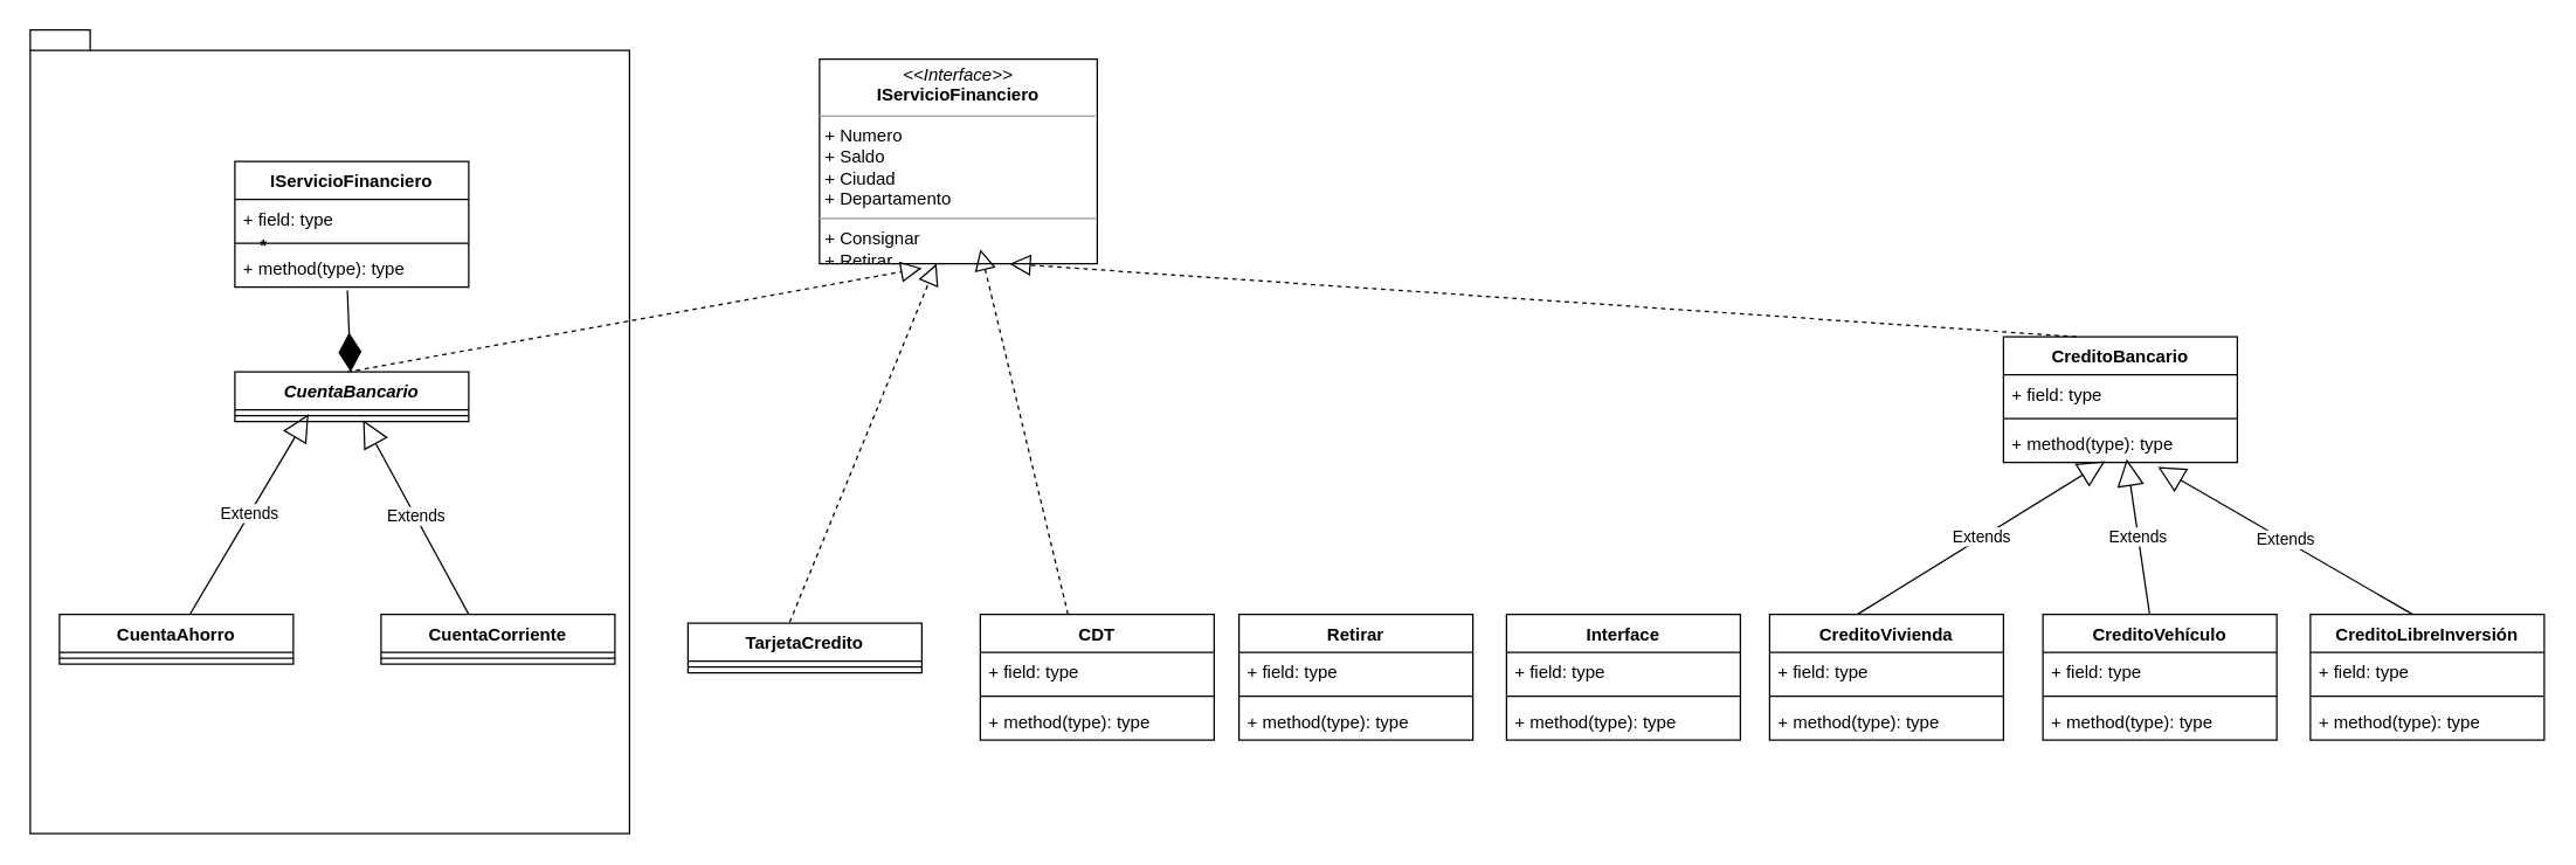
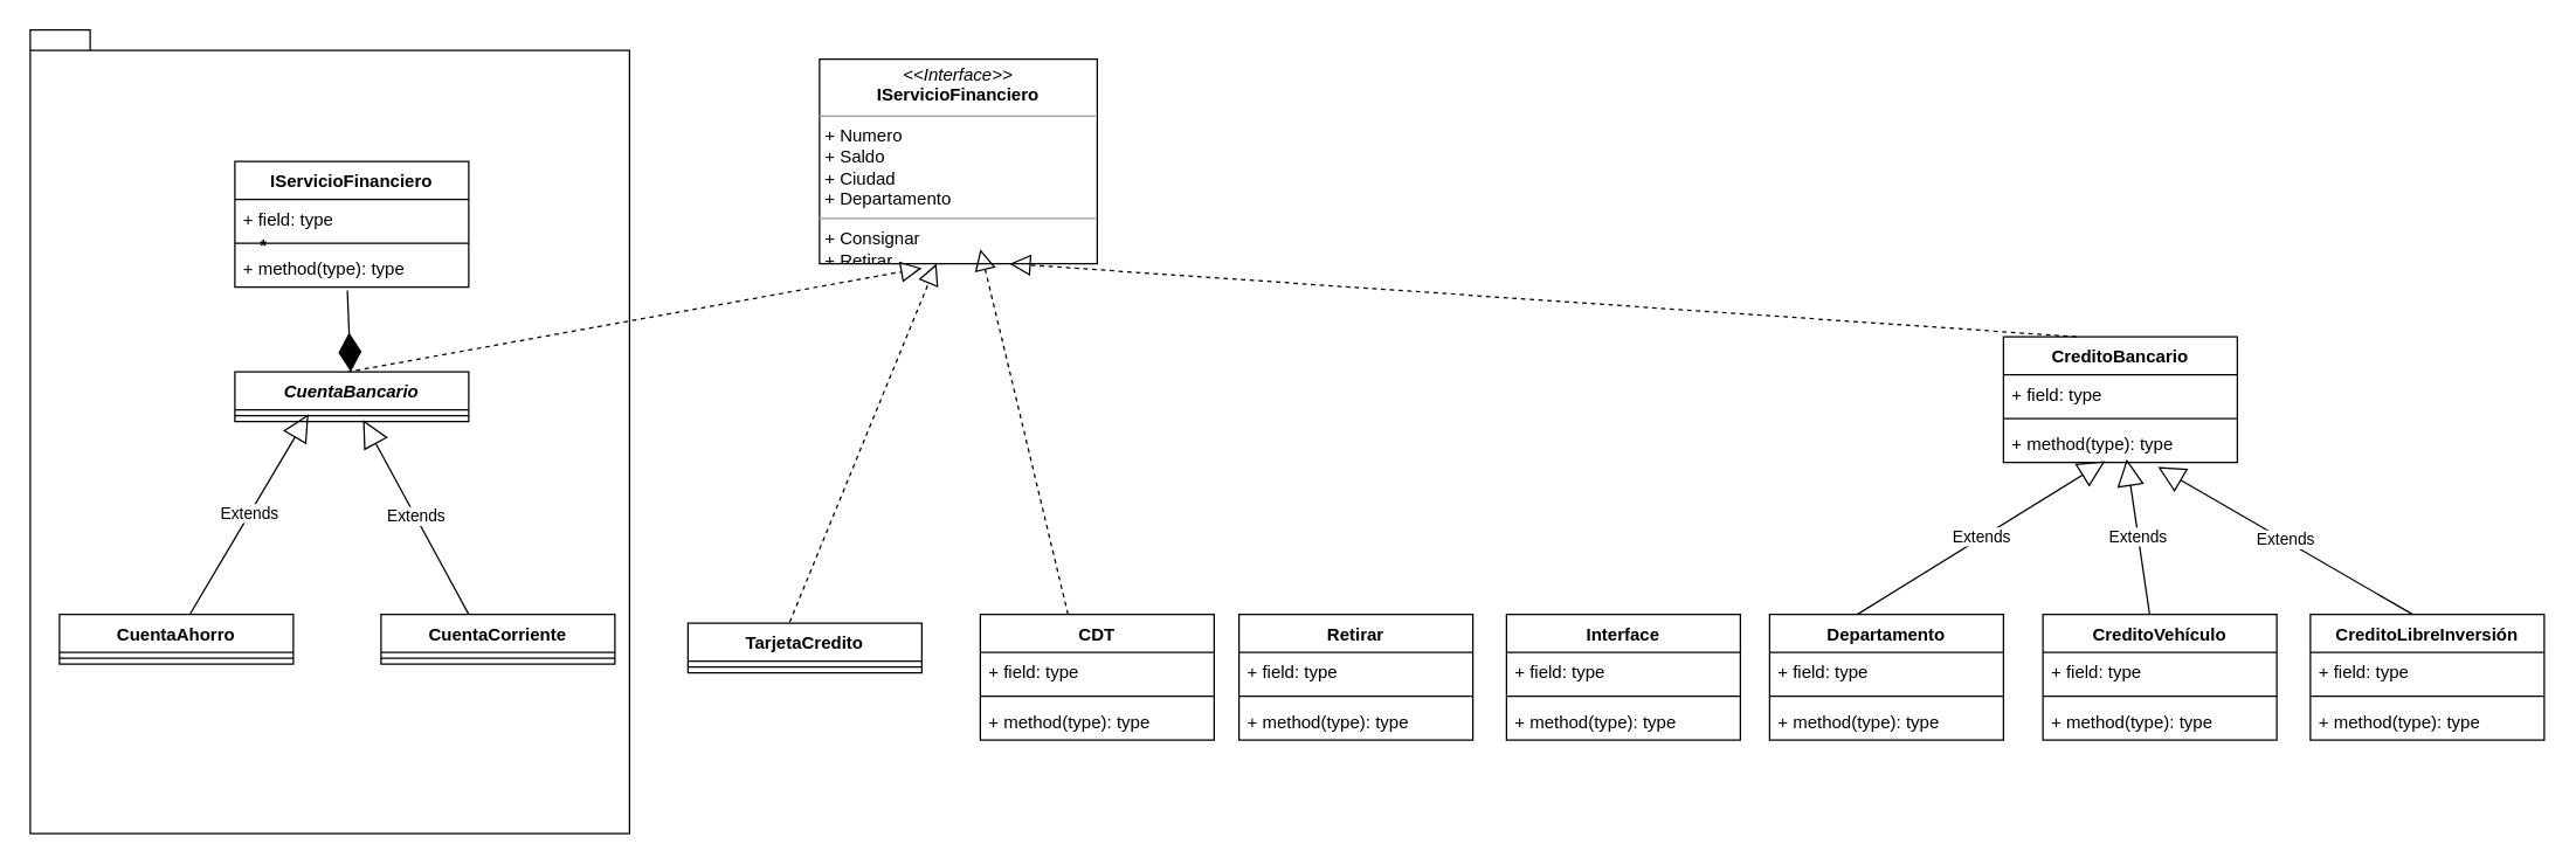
  <mxCell id="0" />
  <mxCell id="1" parent="0" />
  <mxCell id="2" value="" style="shape=folder;fontStyle=1;spacingTop=10;tabWidth=40;tabHeight=14;tabPosition=left;html=1;" vertex="1" parent="1"><mxGeometry width="410" height="550" as="geometry" x="20" y="20" /></mxCell>
  <mxCell id="3" value="Extends" style="endArrow=block;endSize=16;endFill=0;html=1;entryX=0.315;entryY=0.375;entryDx=0;entryDy=0;entryPerimeter=0;exitX=0.558;exitY=-0.004;exitDx=0;exitDy=0;exitPerimeter=0;" edge="1" parent="1" source="6" target="12"><mxGeometry width="160" relative="1" as="geometry"><mxPoint x="100" y="335" as="sourcePoint" /><mxPoint x="214.08" y="337.01" as="targetPoint" /></mxGeometry></mxCell>
  <mxCell id="4" value="&lt;p style=&quot;margin: 0px ; margin-top: 4px ; text-align: center&quot;&gt;&lt;i&gt;&amp;lt;&amp;lt;Interface&amp;gt;&amp;gt;&lt;/i&gt;&lt;br&gt;&lt;b&gt;IServicioFinanciero&lt;/b&gt;&lt;/p&gt;&lt;hr size=&quot;1&quot;&gt;&lt;p style=&quot;margin: 0px ; margin-left: 4px&quot;&gt;+ Numero&lt;br&gt;+ Saldo&lt;/p&gt;&lt;p style=&quot;margin: 0px ; margin-left: 4px&quot;&gt;+ Ciudad&lt;/p&gt;&lt;p style=&quot;margin: 0px ; margin-left: 4px&quot;&gt;+ Departamento&lt;/p&gt;&lt;hr size=&quot;1&quot;&gt;&lt;p style=&quot;margin: 0px ; margin-left: 4px&quot;&gt;+ Consignar&lt;br&gt;+ Retirar&lt;/p&gt;&lt;p style=&quot;margin: 0px ; margin-left: 4px&quot;&gt;+ Trasladar&lt;/p&gt;" style="verticalAlign=top;align=left;overflow=fill;fontSize=12;fontFamily=Helvetica;html=1;" vertex="1" parent="1"><mxGeometry x="560" y="40" width="190" height="140" as="geometry" /></mxCell>
  <mxCell id="5" value="" style="endArrow=block;dashed=1;endFill=0;endSize=12;html=1;exitX=0.444;exitY=0.035;exitDx=0;exitDy=0;exitPerimeter=0;" edge="1" parent="1" source="11"><mxGeometry width="160" relative="1" as="geometry"><mxPoint x="210" y="150" as="sourcePoint" /><mxPoint x="630" y="183" as="targetPoint" /></mxGeometry></mxCell>
  <mxCell id="6" value="CuentaAhorro" style="swimlane;fontStyle=1;align=center;verticalAlign=top;childLayout=stackLayout;horizontal=1;startSize=26;horizontalStack=0;resizeParent=1;resizeParentMax=0;resizeLast=0;collapsible=1;marginBottom=0;" vertex="1" parent="1"><mxGeometry x="40" y="420" width="160" height="34" as="geometry" /></mxCell>
  <mxCell id="7" value="" style="line;strokeWidth=1;fillColor=none;align=left;verticalAlign=middle;spacingTop=-1;spacingLeft=3;spacingRight=3;rotatable=0;labelPosition=right;points=[];portConstraint=eastwest;" vertex="1" parent="6"><mxGeometry y="26" width="160" height="8" as="geometry" /></mxCell>
  <mxCell id="8" value="CuentaCorriente" style="swimlane;fontStyle=1;align=center;verticalAlign=top;childLayout=stackLayout;horizontal=1;startSize=26;horizontalStack=0;resizeParent=1;resizeParentMax=0;resizeLast=0;collapsible=1;marginBottom=0;" vertex="1" parent="1"><mxGeometry x="260" y="420" width="160" height="34" as="geometry" /></mxCell>
  <mxCell id="9" value="Extends" style="endArrow=block;endSize=16;endFill=0;html=1;entryX=0.548;entryY=0.875;entryDx=0;entryDy=0;entryPerimeter=0;" edge="1" parent="8" target="12"><mxGeometry width="160" relative="1" as="geometry"><mxPoint x="60" as="sourcePoint" /><mxPoint x="-32.64" y="-82.99" as="targetPoint" /></mxGeometry></mxCell>
  <mxCell id="10" value="" style="line;strokeWidth=1;fillColor=none;align=left;verticalAlign=middle;spacingTop=-1;spacingLeft=3;spacingRight=3;rotatable=0;labelPosition=right;points=[];portConstraint=eastwest;" vertex="1" parent="8"><mxGeometry y="26" width="160" height="8" as="geometry" /></mxCell>
  <mxCell id="11" value="CuentaBancario" style="swimlane;fontStyle=3;align=center;verticalAlign=top;childLayout=stackLayout;horizontal=1;startSize=26;horizontalStack=0;resizeParent=1;resizeParentMax=0;resizeLast=0;collapsible=1;marginBottom=0;" vertex="1" parent="1"><mxGeometry x="160" y="254" width="160" height="34" as="geometry" /></mxCell>
  <mxCell id="12" value="" style="line;strokeWidth=1;fillColor=none;align=left;verticalAlign=middle;spacingTop=-1;spacingLeft=3;spacingRight=3;rotatable=0;labelPosition=right;points=[];portConstraint=eastwest;" vertex="1" parent="11"><mxGeometry y="26" width="160" height="8" as="geometry" /></mxCell>
  <mxCell id="13" value="TarjetaCredito" style="swimlane;fontStyle=1;align=center;verticalAlign=top;childLayout=stackLayout;horizontal=1;startSize=26;horizontalStack=0;resizeParent=1;resizeParentMax=0;resizeLast=0;collapsible=1;marginBottom=0;" vertex="1" parent="1"><mxGeometry x="470" y="426" width="160" height="34" as="geometry" /></mxCell>
  <mxCell id="14" value="" style="line;strokeWidth=1;fillColor=none;align=left;verticalAlign=middle;spacingTop=-1;spacingLeft=3;spacingRight=3;rotatable=0;labelPosition=right;points=[];portConstraint=eastwest;" vertex="1" parent="13"><mxGeometry y="26" width="160" height="8" as="geometry" /></mxCell>
  <mxCell id="15" value="CDT" style="swimlane;fontStyle=1;align=center;verticalAlign=top;childLayout=stackLayout;horizontal=1;startSize=26;horizontalStack=0;resizeParent=1;resizeParentMax=0;resizeLast=0;collapsible=1;marginBottom=0;" vertex="1" parent="1"><mxGeometry x="670" y="420" width="160" height="86" as="geometry" /></mxCell>
  <mxCell id="16" value="" style="endArrow=block;dashed=1;endFill=0;endSize=12;html=1;entryX=0.579;entryY=0.929;entryDx=0;entryDy=0;entryPerimeter=0;" edge="1" parent="15" target="4"><mxGeometry width="160" relative="1" as="geometry"><mxPoint x="60" as="sourcePoint" /><mxPoint x="220" as="targetPoint" /></mxGeometry></mxCell>
  <mxCell id="17" value="+ field: type" style="text;strokeColor=none;fillColor=none;align=left;verticalAlign=top;spacingLeft=4;spacingRight=4;overflow=hidden;rotatable=0;points=[[0,0.5],[1,0.5]];portConstraint=eastwest;" vertex="1" parent="15"><mxGeometry y="26" width="160" height="26" as="geometry" /></mxCell>
  <mxCell id="18" value="" style="line;strokeWidth=1;fillColor=none;align=left;verticalAlign=middle;spacingTop=-1;spacingLeft=3;spacingRight=3;rotatable=0;labelPosition=right;points=[];portConstraint=eastwest;" vertex="1" parent="15"><mxGeometry y="52" width="160" height="8" as="geometry" /></mxCell>
  <mxCell id="19" value="+ method(type): type" style="text;strokeColor=none;fillColor=none;align=left;verticalAlign=top;spacingLeft=4;spacingRight=4;overflow=hidden;rotatable=0;points=[[0,0.5],[1,0.5]];portConstraint=eastwest;" vertex="1" parent="15"><mxGeometry y="60" width="160" height="26" as="geometry" /></mxCell>
  <mxCell id="20" value="" style="endArrow=block;dashed=1;endFill=0;endSize=12;html=1;exitX=0.435;exitY=-0.019;exitDx=0;exitDy=0;exitPerimeter=0;" edge="1" parent="1" source="13"><mxGeometry width="160" relative="1" as="geometry"><mxPoint x="540" y="420" as="sourcePoint" /><mxPoint x="640" y="180" as="targetPoint" /></mxGeometry></mxCell>
  <mxCell id="21" value="Retirar" style="swimlane;fontStyle=1;align=center;verticalAlign=top;childLayout=stackLayout;horizontal=1;startSize=26;horizontalStack=0;resizeParent=1;resizeParentMax=0;resizeLast=0;collapsible=1;marginBottom=0;" vertex="1" parent="1"><mxGeometry x="847" y="420" width="160" height="86" as="geometry" /></mxCell>
  <mxCell id="22" value="+ field: type" style="text;strokeColor=none;fillColor=none;align=left;verticalAlign=top;spacingLeft=4;spacingRight=4;overflow=hidden;rotatable=0;points=[[0,0.5],[1,0.5]];portConstraint=eastwest;" vertex="1" parent="21"><mxGeometry y="26" width="160" height="26" as="geometry" /></mxCell>
  <mxCell id="23" value="" style="line;strokeWidth=1;fillColor=none;align=left;verticalAlign=middle;spacingTop=-1;spacingLeft=3;spacingRight=3;rotatable=0;labelPosition=right;points=[];portConstraint=eastwest;" vertex="1" parent="21"><mxGeometry y="52" width="160" height="8" as="geometry" /></mxCell>
  <mxCell id="24" value="+ method(type): type" style="text;strokeColor=none;fillColor=none;align=left;verticalAlign=top;spacingLeft=4;spacingRight=4;overflow=hidden;rotatable=0;points=[[0,0.5],[1,0.5]];portConstraint=eastwest;" vertex="1" parent="21"><mxGeometry y="60" width="160" height="26" as="geometry" /></mxCell>
  <mxCell id="25" value="Interface" style="swimlane;fontStyle=1;align=center;verticalAlign=top;childLayout=stackLayout;horizontal=1;startSize=26;horizontalStack=0;resizeParent=1;resizeParentMax=0;resizeLast=0;collapsible=1;marginBottom=0;" vertex="1" parent="1"><mxGeometry x="1030" y="420" width="160" height="86" as="geometry" /></mxCell>
  <mxCell id="26" value="+ field: type" style="text;strokeColor=none;fillColor=none;align=left;verticalAlign=top;spacingLeft=4;spacingRight=4;overflow=hidden;rotatable=0;points=[[0,0.5],[1,0.5]];portConstraint=eastwest;" vertex="1" parent="25"><mxGeometry y="26" width="160" height="26" as="geometry" /></mxCell>
  <mxCell id="27" value="" style="line;strokeWidth=1;fillColor=none;align=left;verticalAlign=middle;spacingTop=-1;spacingLeft=3;spacingRight=3;rotatable=0;labelPosition=right;points=[];portConstraint=eastwest;" vertex="1" parent="25"><mxGeometry y="52" width="160" height="8" as="geometry" /></mxCell>
  <mxCell id="28" value="+ method(type): type" style="text;strokeColor=none;fillColor=none;align=left;verticalAlign=top;spacingLeft=4;spacingRight=4;overflow=hidden;rotatable=0;points=[[0,0.5],[1,0.5]];portConstraint=eastwest;" vertex="1" parent="25"><mxGeometry y="60" width="160" height="26" as="geometry" /></mxCell>
- <mxCell id="29" value="CreditoVivienda" style="swimlane;fontStyle=1;align=center;verticalAlign=top;childLayout=stackLayout;horizontal=1;startSize=26;horizontalStack=0;resizeParent=1;resizeParentMax=0;resizeLast=0;collapsible=1;marginBottom=0;" vertex="1" parent="1"><mxGeometry x="1210" y="420" width="160" height="86" as="geometry" /></mxCell>
+ <mxCell id="29" value="Departamento" style="swimlane;fontStyle=1;align=center;verticalAlign=top;childLayout=stackLayout;horizontal=1;startSize=26;horizontalStack=0;resizeParent=1;resizeParentMax=0;resizeLast=0;collapsible=1;marginBottom=0;" vertex="1" parent="1"><mxGeometry x="1210" y="420" width="160" height="86" as="geometry" /></mxCell>
  <mxCell id="30" value="Extends" style="endArrow=block;endSize=16;endFill=0;html=1;entryX=0.435;entryY=0.962;entryDx=0;entryDy=0;entryPerimeter=0;" edge="1" parent="29" target="48"><mxGeometry width="160" relative="1" as="geometry"><mxPoint x="60" as="sourcePoint" /><mxPoint x="220" as="targetPoint" /></mxGeometry></mxCell>
  <mxCell id="31" value="+ field: type" style="text;strokeColor=none;fillColor=none;align=left;verticalAlign=top;spacingLeft=4;spacingRight=4;overflow=hidden;rotatable=0;points=[[0,0.5],[1,0.5]];portConstraint=eastwest;" vertex="1" parent="29"><mxGeometry y="26" width="160" height="26" as="geometry" /></mxCell>
  <mxCell id="32" value="" style="line;strokeWidth=1;fillColor=none;align=left;verticalAlign=middle;spacingTop=-1;spacingLeft=3;spacingRight=3;rotatable=0;labelPosition=right;points=[];portConstraint=eastwest;" vertex="1" parent="29"><mxGeometry y="52" width="160" height="8" as="geometry" /></mxCell>
  <mxCell id="33" value="+ method(type): type" style="text;strokeColor=none;fillColor=none;align=left;verticalAlign=top;spacingLeft=4;spacingRight=4;overflow=hidden;rotatable=0;points=[[0,0.5],[1,0.5]];portConstraint=eastwest;" vertex="1" parent="29"><mxGeometry y="60" width="160" height="26" as="geometry" /></mxCell>
  <mxCell id="34" value="CreditoVehículo" style="swimlane;fontStyle=1;align=center;verticalAlign=top;childLayout=stackLayout;horizontal=1;startSize=26;horizontalStack=0;resizeParent=1;resizeParentMax=0;resizeLast=0;collapsible=1;marginBottom=0;" vertex="1" parent="1"><mxGeometry x="1397" y="420" width="160" height="86" as="geometry" /></mxCell>
  <mxCell id="35" value="Extends" style="endArrow=block;endSize=16;endFill=0;html=1;entryX=0.527;entryY=0.91;entryDx=0;entryDy=0;entryPerimeter=0;" edge="1" parent="34" target="48"><mxGeometry width="160" relative="1" as="geometry"><mxPoint x="73" as="sourcePoint" /><mxPoint x="233" as="targetPoint" /></mxGeometry></mxCell>
  <mxCell id="36" value="+ field: type" style="text;strokeColor=none;fillColor=none;align=left;verticalAlign=top;spacingLeft=4;spacingRight=4;overflow=hidden;rotatable=0;points=[[0,0.5],[1,0.5]];portConstraint=eastwest;" vertex="1" parent="34"><mxGeometry y="26" width="160" height="26" as="geometry" /></mxCell>
  <mxCell id="37" value="" style="line;strokeWidth=1;fillColor=none;align=left;verticalAlign=middle;spacingTop=-1;spacingLeft=3;spacingRight=3;rotatable=0;labelPosition=right;points=[];portConstraint=eastwest;" vertex="1" parent="34"><mxGeometry y="52" width="160" height="8" as="geometry" /></mxCell>
  <mxCell id="38" value="+ method(type): type" style="text;strokeColor=none;fillColor=none;align=left;verticalAlign=top;spacingLeft=4;spacingRight=4;overflow=hidden;rotatable=0;points=[[0,0.5],[1,0.5]];portConstraint=eastwest;" vertex="1" parent="34"><mxGeometry y="60" width="160" height="26" as="geometry" /></mxCell>
  <mxCell id="39" value="CreditoLibreInversión" style="swimlane;fontStyle=1;align=center;verticalAlign=top;childLayout=stackLayout;horizontal=1;startSize=26;horizontalStack=0;resizeParent=1;resizeParentMax=0;resizeLast=0;collapsible=1;marginBottom=0;" vertex="1" parent="1"><mxGeometry x="1580" y="420" width="160" height="86" as="geometry" /></mxCell>
  <mxCell id="40" value="Extends" style="endArrow=block;endSize=16;endFill=0;html=1;entryX=0.66;entryY=1.115;entryDx=0;entryDy=0;entryPerimeter=0;" edge="1" parent="39" target="48"><mxGeometry width="160" relative="1" as="geometry"><mxPoint x="70" as="sourcePoint" /><mxPoint x="230" y="10" as="targetPoint" /></mxGeometry></mxCell>
  <mxCell id="41" value="+ field: type" style="text;strokeColor=none;fillColor=none;align=left;verticalAlign=top;spacingLeft=4;spacingRight=4;overflow=hidden;rotatable=0;points=[[0,0.5],[1,0.5]];portConstraint=eastwest;" vertex="1" parent="39"><mxGeometry y="26" width="160" height="26" as="geometry" /></mxCell>
  <mxCell id="42" value="" style="line;strokeWidth=1;fillColor=none;align=left;verticalAlign=middle;spacingTop=-1;spacingLeft=3;spacingRight=3;rotatable=0;labelPosition=right;points=[];portConstraint=eastwest;" vertex="1" parent="39"><mxGeometry y="52" width="160" height="8" as="geometry" /></mxCell>
  <mxCell id="43" value="+ method(type): type" style="text;strokeColor=none;fillColor=none;align=left;verticalAlign=top;spacingLeft=4;spacingRight=4;overflow=hidden;rotatable=0;points=[[0,0.5],[1,0.5]];portConstraint=eastwest;" vertex="1" parent="39"><mxGeometry y="60" width="160" height="26" as="geometry" /></mxCell>
  <mxCell id="44" value="CreditoBancario" style="swimlane;fontStyle=1;align=center;verticalAlign=top;childLayout=stackLayout;horizontal=1;startSize=26;horizontalStack=0;resizeParent=1;resizeParentMax=0;resizeLast=0;collapsible=1;marginBottom=0;" vertex="1" parent="1"><mxGeometry x="1370" y="230" width="160" height="86" as="geometry" /></mxCell>
  <mxCell id="45" value="" style="endArrow=block;dashed=1;endFill=0;endSize=12;html=1;entryX=0.684;entryY=1;entryDx=0;entryDy=0;entryPerimeter=0;" edge="1" parent="44" target="4"><mxGeometry width="160" relative="1" as="geometry"><mxPoint x="50" as="sourcePoint" /><mxPoint x="210" as="targetPoint" /></mxGeometry></mxCell>
  <mxCell id="46" value="+ field: type" style="text;strokeColor=none;fillColor=none;align=left;verticalAlign=top;spacingLeft=4;spacingRight=4;overflow=hidden;rotatable=0;points=[[0,0.5],[1,0.5]];portConstraint=eastwest;" vertex="1" parent="44"><mxGeometry y="26" width="160" height="26" as="geometry" /></mxCell>
  <mxCell id="47" value="" style="line;strokeWidth=1;fillColor=none;align=left;verticalAlign=middle;spacingTop=-1;spacingLeft=3;spacingRight=3;rotatable=0;labelPosition=right;points=[];portConstraint=eastwest;" vertex="1" parent="44"><mxGeometry y="52" width="160" height="8" as="geometry" /></mxCell>
  <mxCell id="48" value="+ method(type): type" style="text;strokeColor=none;fillColor=none;align=left;verticalAlign=top;spacingLeft=4;spacingRight=4;overflow=hidden;rotatable=0;points=[[0,0.5],[1,0.5]];portConstraint=eastwest;" vertex="1" parent="44"><mxGeometry y="60" width="160" height="26" as="geometry" /></mxCell>
  <mxCell id="49" value="" style="endArrow=diamondThin;endFill=1;endSize=24;html=1;exitX=0.481;exitY=1.09;exitDx=0;exitDy=0;exitPerimeter=0;" edge="1" parent="1" source="54" target="11"><mxGeometry width="160" relative="1" as="geometry"><mxPoint x="160" y="190" as="sourcePoint" /><mxPoint x="320" y="190" as="targetPoint" /></mxGeometry></mxCell>
  <mxCell id="50" value="*" style="text;align=center;fontStyle=1;verticalAlign=middle;spacingLeft=3;spacingRight=3;strokeColor=none;rotatable=0;points=[[0,0.5],[1,0.5]];portConstraint=eastwest;" vertex="1" parent="1"><mxGeometry x="140" y="154" width="80" height="26" as="geometry" /></mxCell>
  <mxCell id="51" value="IServicioFinanciero" style="swimlane;fontStyle=1;align=center;verticalAlign=top;childLayout=stackLayout;horizontal=1;startSize=26;horizontalStack=0;resizeParent=1;resizeParentMax=0;resizeLast=0;collapsible=1;marginBottom=0;" vertex="1" parent="1"><mxGeometry x="160" y="110" width="160" height="86" as="geometry" /></mxCell>
  <mxCell id="52" value="+ field: type" style="text;strokeColor=none;fillColor=none;align=left;verticalAlign=top;spacingLeft=4;spacingRight=4;overflow=hidden;rotatable=0;points=[[0,0.5],[1,0.5]];portConstraint=eastwest;" vertex="1" parent="51"><mxGeometry y="26" width="160" height="26" as="geometry" /></mxCell>
  <mxCell id="53" value="" style="line;strokeWidth=1;fillColor=none;align=left;verticalAlign=middle;spacingTop=-1;spacingLeft=3;spacingRight=3;rotatable=0;labelPosition=right;points=[];portConstraint=eastwest;" vertex="1" parent="51"><mxGeometry y="52" width="160" height="8" as="geometry" /></mxCell>
  <mxCell id="54" value="+ method(type): type" style="text;strokeColor=none;fillColor=none;align=left;verticalAlign=top;spacingLeft=4;spacingRight=4;overflow=hidden;rotatable=0;points=[[0,0.5],[1,0.5]];portConstraint=eastwest;" vertex="1" parent="51"><mxGeometry y="60" width="160" height="26" as="geometry" /></mxCell>
